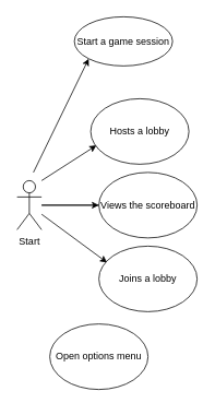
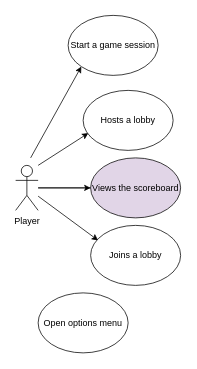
  <mxCell id="0" />
  <mxCell id="1" parent="0" />
- <mxCell id="2" value="Start" style="shape=umlActor;verticalLabelPosition=bottom;verticalAlign=top;html=1;outlineConnect=0;" vertex="1" parent="1"><mxGeometry x="20" y="220" width="30" height="60" as="geometry" /></mxCell>
+ <mxCell id="2" value="Player" style="shape=umlActor;verticalLabelPosition=bottom;verticalAlign=top;html=1;outlineConnect=0;" vertex="1" parent="1"><mxGeometry x="20" y="220" width="30" height="60" as="geometry" /></mxCell>
  <mxCell id="3" value="" style="endArrow=classic;html=1;rounded=0;entryX=0.058;entryY=0.713;entryDx=0;entryDy=0;entryPerimeter=0;" edge="1" parent="1"><mxGeometry width="50" height="50" relative="1" as="geometry"><mxPoint x="50" y="220" as="sourcePoint" /><mxPoint x="116.96" y="177.04" as="targetPoint" /></mxGeometry></mxCell>
  <mxCell id="4" value="" style="endArrow=classic;html=1;rounded=0;" edge="1" parent="1" source="2"><mxGeometry width="50" height="50" relative="1" as="geometry"><mxPoint x="70" y="275" as="sourcePoint" /><mxPoint x="130" y="250" as="targetPoint" /></mxGeometry></mxCell>
  <mxCell id="5" value="" style="endArrow=classic;html=1;rounded=0;" edge="1" parent="1" source="2"><mxGeometry width="50" height="50" relative="1" as="geometry"><mxPoint x="70" y="350" as="sourcePoint" /><mxPoint x="130" y="320" as="targetPoint" /></mxGeometry></mxCell>
- <mxCell id="6" value="Views the scoreboard" style="ellipse;whiteSpace=wrap;html=1;" vertex="1" parent="1"><mxGeometry x="120" y="210" width="120" height="80" as="geometry" /></mxCell>
+ <mxCell id="6" value="Views the scoreboard" style="ellipse;whiteSpace=wrap;html=1;fillColor=#e1d5e7;" vertex="1" parent="1"><mxGeometry x="120" y="210" width="120" height="80" as="geometry" /></mxCell>
  <mxCell id="7" value="Joins a lobby" style="ellipse;whiteSpace=wrap;html=1;" vertex="1" parent="1"><mxGeometry x="120" y="300" width="120" height="80" as="geometry" /></mxCell>
  <mxCell id="8" value="Hosts a lobby" style="ellipse;whiteSpace=wrap;html=1;" vertex="1" parent="1"><mxGeometry x="110" y="120" width="120" height="80" as="geometry" /></mxCell>
- <mxCell id="9" value="Start a game session" style="ellipse;whiteSpace=wrap;html=1;" vertex="1" parent="1"><mxGeometry x="90" y="20" width="120" height="60" as="geometry" /></mxCell>
+ <mxCell id="9" value="Start a game session" style="ellipse;whiteSpace=wrap;html=1;" vertex="1" parent="1"><mxGeometry x="90" y="20" width="120" height="80" as="geometry" /></mxCell>
  <mxCell id="10" value="" style="endArrow=classic;html=1;rounded=0;entryX=0;entryY=1;entryDx=0;entryDy=0;" edge="1" parent="1" target="9"><mxGeometry width="50" height="50" relative="1" as="geometry"><mxPoint x="40" y="210" as="sourcePoint" /><mxPoint x="90" y="120" as="targetPoint" /></mxGeometry></mxCell>
- <mxCell id="11" value="Open options menu" style="ellipse;whiteSpace=wrap;html=1;" vertex="1" parent="1"><mxGeometry x="60" y="395" width="120" height="80" as="geometry" /></mxCell>
+ <mxCell id="11" value="Open options menu" style="ellipse;whiteSpace=wrap;html=1;" vertex="1" parent="1"><mxGeometry x="50" y="390" width="120" height="80" as="geometry" /></mxCell>
  <mxCell id="12" value="" style="endArrow=classic;html=1;rounded=0;" edge="1" parent="1" source="2" target="6"><mxGeometry width="50" height="50" relative="1" as="geometry"><mxPoint x="40" y="360" as="sourcePoint" /><mxPoint x="90" y="310" as="targetPoint" /></mxGeometry></mxCell>
